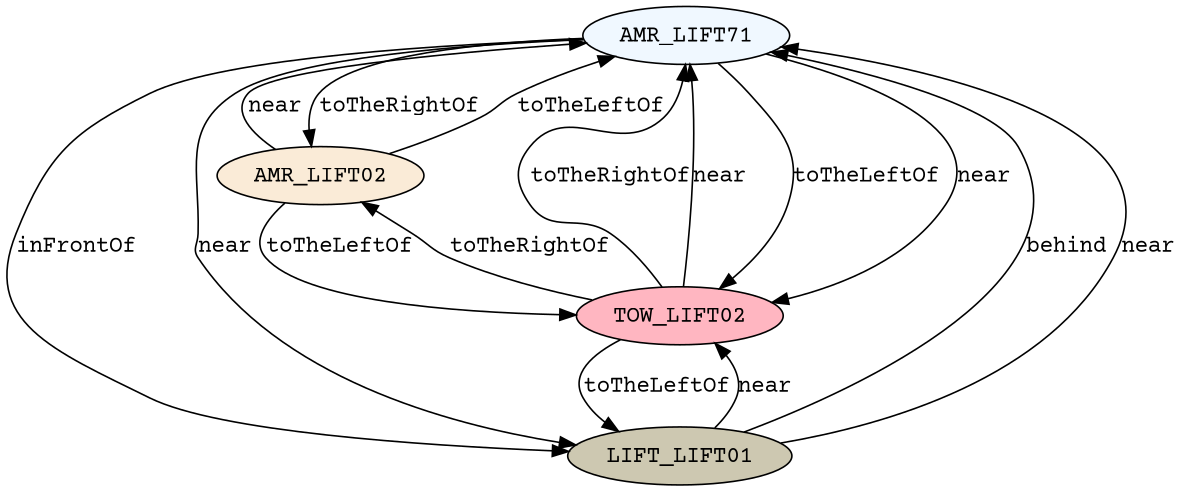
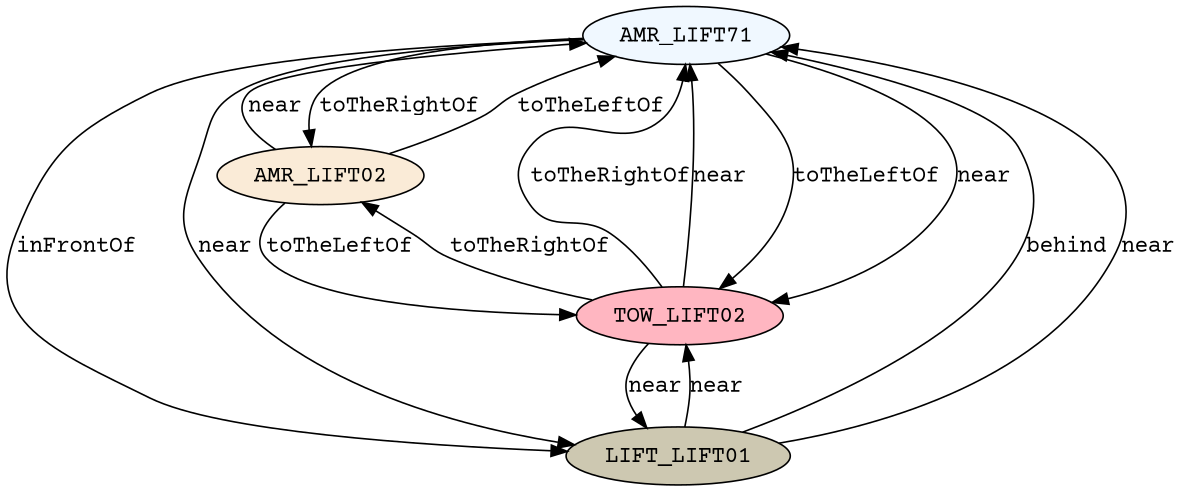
  digraph {
    fontname="Courier Prime"
    node [fontname="Courier Prime" style=filled]
    edge [color=black fontname="Courier Prime" style=filled]
    n1 [fillcolor=aliceblue label=AMR_LIFT71]
    n2 [fillcolor=antiquewhite label=AMR_LIFT02]
    n3 [fillcolor=cornsilk3 label=LIFT_LIFT01]
    n4 [fillcolor=lightpink label=TOW_LIFT02]
    n1 -> n2 [label=toTheRightOf]
    n1 -> n3 [label=inFrontOf]
    n1 -> n3 [label=near]
    n1 -> n4 [label=toTheLeftOf]
    n1 -> n4 [label=near]
    n2 -> n1 [label=toTheLeftOf]
    n2 -> n1 [label=near]
    n2 -> n4 [label=toTheLeftOf]
    n3 -> n1 [label=behind]
    n3 -> n1 [label=near]
    n3 -> n4 [label=near]
    n4 -> n1 [label=toTheRightOf]
    n4 -> n1 [label=near]
    n4 -> n2 [label=toTheRightOf]
-   n4 -> n3 [label=toTheLeftOf]
+   n4 -> n3 [label=near]
  }
